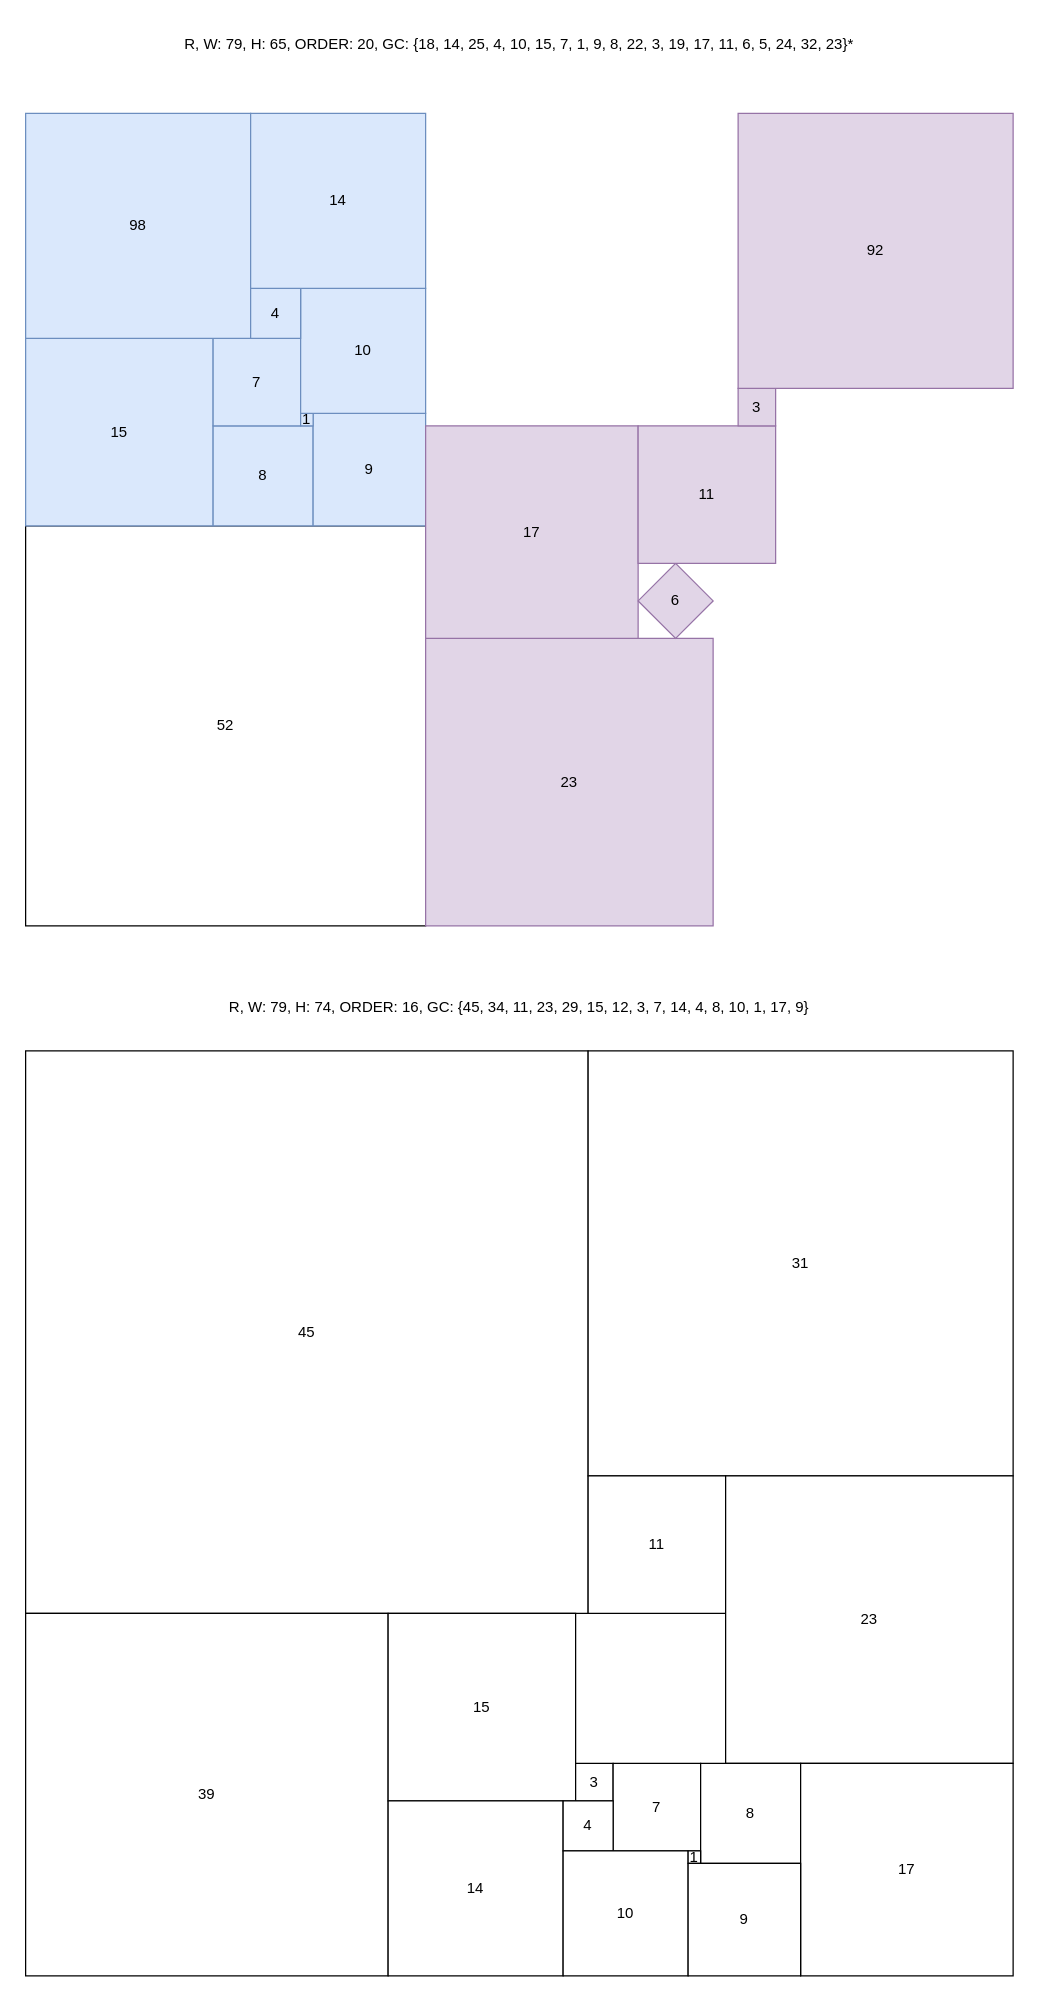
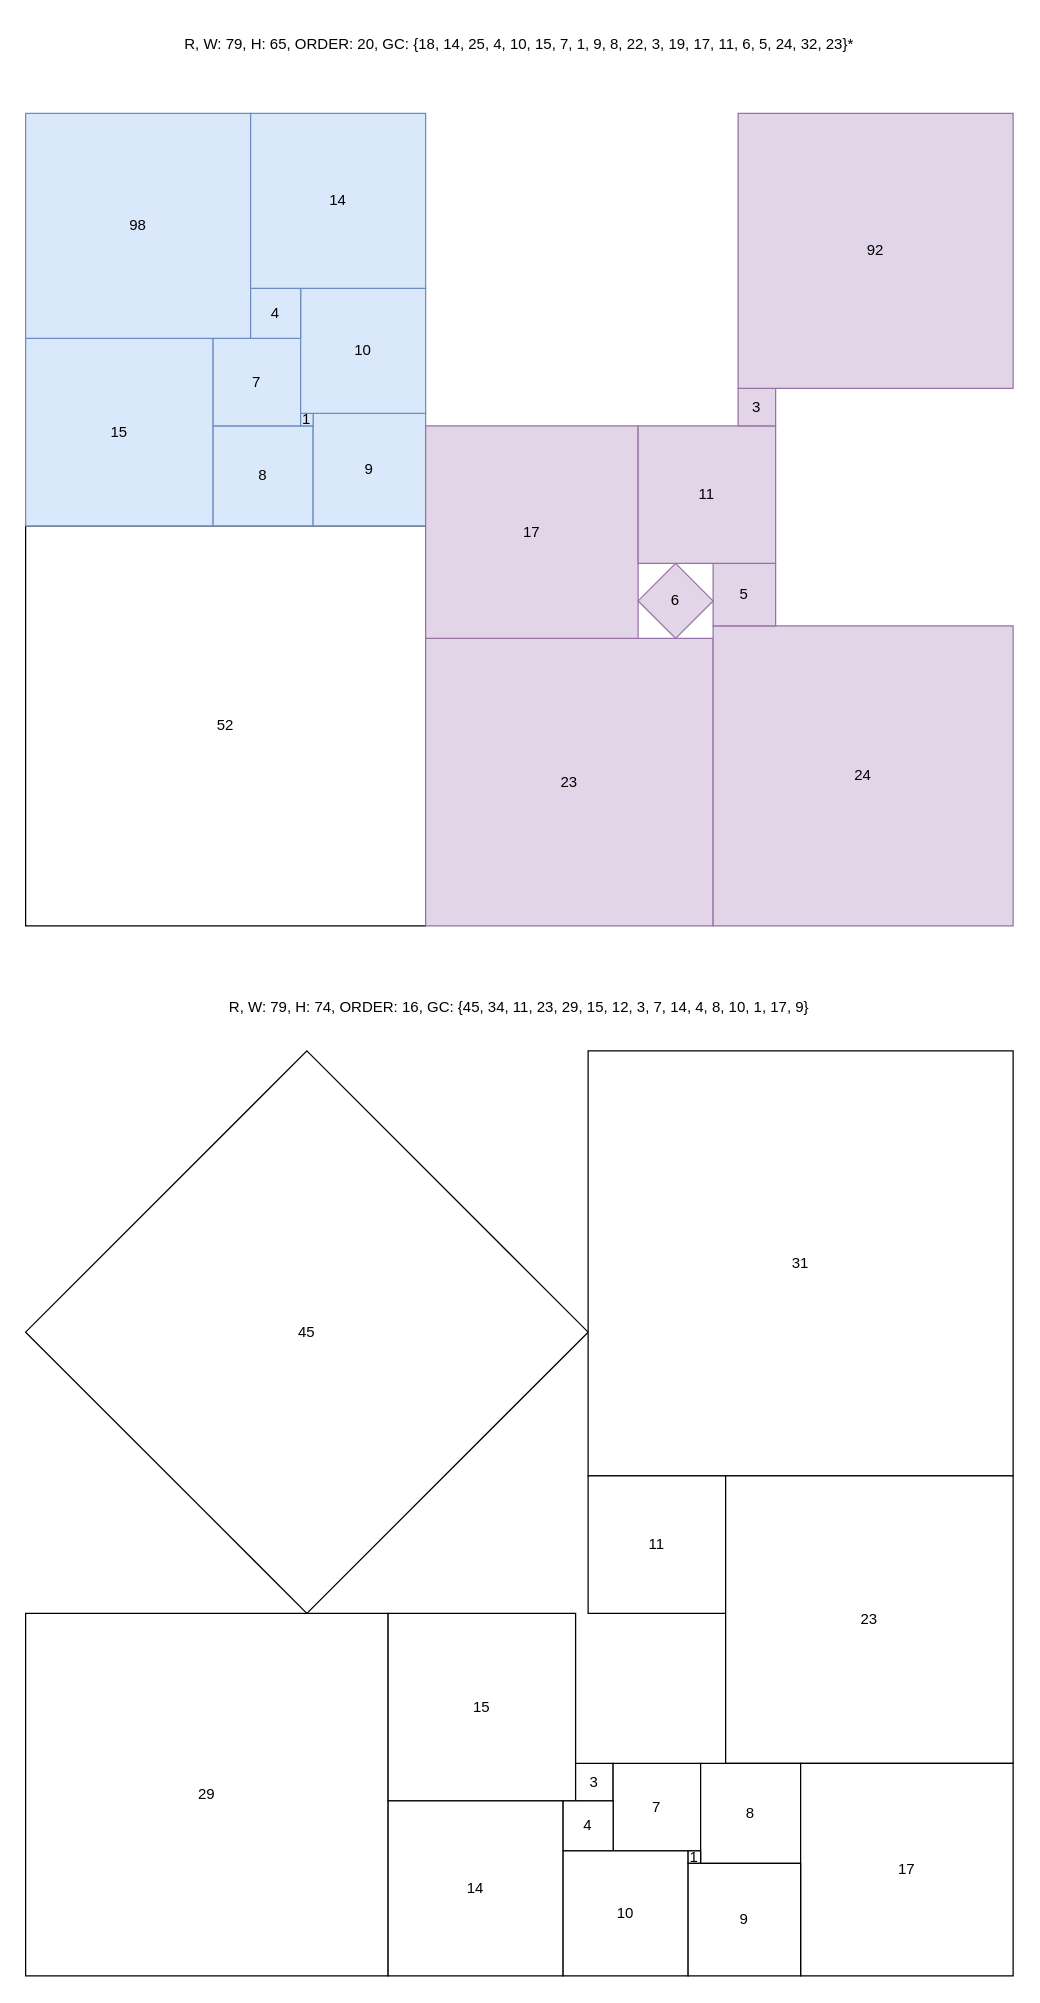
  <mxCell id="0" />
  <mxCell id="1" parent="0" />
  <mxCell id="2" value="R, W: 79, H: 74, ORDER: 16, GC: {45, 34, 11, 23, 29, 15, 12, 3, 7, 14, 4, 8, 10, 1, 17, 9} " style="text;html=1;strokeColor=none;fillColor=none;align=center;verticalAlign=middle;whiteSpace=wrap;rounded=0;" parent="1" vertex="1"><mxGeometry x="20" y="790" width="790" height="30" as="geometry" /></mxCell>
- <mxCell id="3" value="45" style="rounded=0;whiteSpace=wrap;html=1;" parent="1" vertex="1"><mxGeometry x="20" y="840" width="450" height="450" as="geometry" /></mxCell>
+ <mxCell id="3" value="45" style="rhombus;whiteSpace=wrap;html=1;" parent="1" vertex="1"><mxGeometry x="20" y="840" width="450" height="450" as="geometry" /></mxCell>
  <mxCell id="4" value="31" style="rounded=0;whiteSpace=wrap;html=1;" parent="1" vertex="1"><mxGeometry x="470" y="840" width="340" height="340" as="geometry" /></mxCell>
  <mxCell id="5" value="11" style="rounded=0;whiteSpace=wrap;html=1;" parent="1" vertex="1"><mxGeometry x="470" y="1180" width="110" height="110" as="geometry" /></mxCell>
  <mxCell id="6" value="23" style="rounded=0;whiteSpace=wrap;html=1;" parent="1" vertex="1"><mxGeometry x="580" y="1180" width="230" height="230" as="geometry" /></mxCell>
- <mxCell id="7" value="39" style="rounded=0;whiteSpace=wrap;html=1;" parent="1" vertex="1"><mxGeometry x="20" y="1290" width="290" height="290" as="geometry" /></mxCell>
+ <mxCell id="7" value="29" style="rounded=0;whiteSpace=wrap;html=1;" parent="1" vertex="1"><mxGeometry x="20" y="1290" width="290" height="290" as="geometry" /></mxCell>
  <mxCell id="8" value="15" style="rounded=0;whiteSpace=wrap;html=1;" parent="1" vertex="1"><mxGeometry x="310" y="1290" width="150" height="150" as="geometry" /></mxCell>
  <mxCell id="9" value="3" style="rounded=0;whiteSpace=wrap;html=1;" parent="1" vertex="1"><mxGeometry x="460" y="1410" width="30" height="30" as="geometry" /></mxCell>
  <mxCell id="10" value="7" style="rounded=0;whiteSpace=wrap;html=1;" parent="1" vertex="1"><mxGeometry x="490" y="1410" width="70" height="70" as="geometry" /></mxCell>
  <mxCell id="11" value="14" style="rounded=0;whiteSpace=wrap;html=1;" parent="1" vertex="1"><mxGeometry x="310" y="1440" width="140" height="140" as="geometry" /></mxCell>
  <mxCell id="12" value="4" style="rounded=0;whiteSpace=wrap;html=1;" parent="1" vertex="1"><mxGeometry x="450" y="1440" width="40" height="40" as="geometry" /></mxCell>
  <mxCell id="13" value="8" style="rounded=0;whiteSpace=wrap;html=1;" parent="1" vertex="1"><mxGeometry x="560" y="1410" width="80" height="80" as="geometry" /></mxCell>
  <mxCell id="14" value="10" style="rounded=0;whiteSpace=wrap;html=1;" parent="1" vertex="1"><mxGeometry x="450" y="1480" width="100" height="100" as="geometry" /></mxCell>
  <mxCell id="15" value="1" style="rounded=0;whiteSpace=wrap;html=1;" parent="1" vertex="1"><mxGeometry x="550" y="1480" width="10" height="10" as="geometry" /></mxCell>
  <mxCell id="16" value="17" style="rounded=0;whiteSpace=wrap;html=1;" parent="1" vertex="1"><mxGeometry x="640" y="1410" width="170" height="170" as="geometry" /></mxCell>
  <mxCell id="17" value="9" style="rounded=0;whiteSpace=wrap;html=1;" parent="1" vertex="1"><mxGeometry x="550" y="1490" width="90" height="90" as="geometry" /></mxCell>
  <mxCell id="18" value="R, W: 79, H: 65, ORDER: 20, GC: {18, 14, 25, 4, 10, 15, 7, 1, 9, 8, 22, 3, 19, 17, 11, 6, 5, 24, 32, 23}*" style="text;html=1;strokeColor=none;fillColor=none;align=center;verticalAlign=middle;whiteSpace=wrap;rounded=0;" parent="1" vertex="1"><mxGeometry x="20" y="20" width="790" height="30" as="geometry" /></mxCell>
  <mxCell id="19" value="52" style="rounded=0;whiteSpace=wrap;html=1;" parent="1" vertex="1"><mxGeometry x="20" y="420" width="320" height="320" as="geometry" /></mxCell>
  <mxCell id="20" value="" style="group;direction=west;flipH=0;flipV=1;" vertex="1" connectable="0" parent="1"><mxGeometry x="20" y="90" width="320" height="330" as="geometry" /></mxCell>
  <mxCell id="21" value="15" style="rounded=0;whiteSpace=wrap;html=1;fillColor=#dae8fc;strokeColor=#6c8ebf;" parent="20" vertex="1"><mxGeometry y="180" width="150" height="150" as="geometry" /></mxCell>
  <mxCell id="22" value="8" style="rounded=0;whiteSpace=wrap;html=1;fillColor=#dae8fc;strokeColor=#6c8ebf;" parent="20" vertex="1"><mxGeometry x="150" y="250" width="80" height="80" as="geometry" /></mxCell>
  <mxCell id="23" value="9" style="rounded=0;whiteSpace=wrap;html=1;fillColor=#dae8fc;strokeColor=#6c8ebf;" parent="20" vertex="1"><mxGeometry x="230" y="240" width="90" height="90" as="geometry" /></mxCell>
  <mxCell id="24" value="7" style="rounded=0;whiteSpace=wrap;html=1;fillColor=#dae8fc;strokeColor=#6c8ebf;" parent="20" vertex="1"><mxGeometry x="150" y="180" width="70" height="70" as="geometry" /></mxCell>
  <mxCell id="25" value="1" style="rounded=0;whiteSpace=wrap;html=1;fillColor=#dae8fc;strokeColor=#6c8ebf;" parent="20" vertex="1"><mxGeometry x="220" y="240" width="10" height="10" as="geometry" /></mxCell>
  <mxCell id="26" value="10" style="rounded=0;whiteSpace=wrap;html=1;fillColor=#dae8fc;strokeColor=#6c8ebf;" parent="20" vertex="1"><mxGeometry x="220" y="140" width="100" height="100" as="geometry" /></mxCell>
  <mxCell id="27" value="98" style="rounded=0;whiteSpace=wrap;html=1;fillColor=#dae8fc;strokeColor=#6c8ebf;" parent="20" vertex="1"><mxGeometry width="180" height="180" as="geometry" /></mxCell>
  <mxCell id="28" value="4" style="rounded=0;whiteSpace=wrap;html=1;fillColor=#dae8fc;strokeColor=#6c8ebf;" parent="20" vertex="1"><mxGeometry x="180" y="140" width="40" height="40" as="geometry" /></mxCell>
  <mxCell id="29" value="14" style="rounded=0;whiteSpace=wrap;html=1;fillColor=#dae8fc;strokeColor=#6c8ebf;" parent="20" vertex="1"><mxGeometry x="180" width="140" height="140" as="geometry" /></mxCell>
  <mxCell id="30" value="" style="group;flipV=1;" vertex="1" connectable="0" parent="1"><mxGeometry x="340" y="90" width="470" height="650" as="geometry" /></mxCell>
  <mxCell id="31" value="23" style="rounded=0;whiteSpace=wrap;html=1;fillColor=#e1d5e7;strokeColor=#9673a6;" parent="30" vertex="1"><mxGeometry y="420" width="230" height="230" as="geometry" /></mxCell>
+ <mxCell id="32" value="24" style="rounded=0;whiteSpace=wrap;html=1;fillColor=#e1d5e7;strokeColor=#9673a6;" parent="30" vertex="1"><mxGeometry x="230" y="410" width="240" height="240" as="geometry" /></mxCell>
  <mxCell id="33" value="17" style="rounded=0;whiteSpace=wrap;html=1;fillColor=#e1d5e7;strokeColor=#9673a6;" parent="30" vertex="1"><mxGeometry y="250" width="170" height="170" as="geometry" /></mxCell>
  <mxCell id="34" value="6" style="rhombus;whiteSpace=wrap;html=1;fillColor=#e1d5e7;strokeColor=#9673a6;" parent="30" vertex="1"><mxGeometry x="170" y="360" width="60" height="60" as="geometry" /></mxCell>
+ <mxCell id="35" value="5" style="rounded=0;whiteSpace=wrap;html=1;fillColor=#e1d5e7;strokeColor=#9673a6;" parent="30" vertex="1"><mxGeometry x="230" y="360" width="50" height="50" as="geometry" /></mxCell>
  <mxCell id="36" value="11" style="rounded=0;whiteSpace=wrap;html=1;fillColor=#e1d5e7;strokeColor=#9673a6;" parent="30" vertex="1"><mxGeometry x="170" y="250" width="110" height="110" as="geometry" /></mxCell>
  <mxCell id="37" value="3" style="rounded=0;whiteSpace=wrap;html=1;fillColor=#e1d5e7;strokeColor=#9673a6;" parent="30" vertex="1"><mxGeometry x="250" y="220" width="30" height="30" as="geometry" /></mxCell>
  <mxCell id="38" value="92" style="rounded=0;whiteSpace=wrap;html=1;fillColor=#e1d5e7;strokeColor=#9673a6;" parent="30" vertex="1"><mxGeometry x="250" width="220" height="220" as="geometry" /></mxCell>
